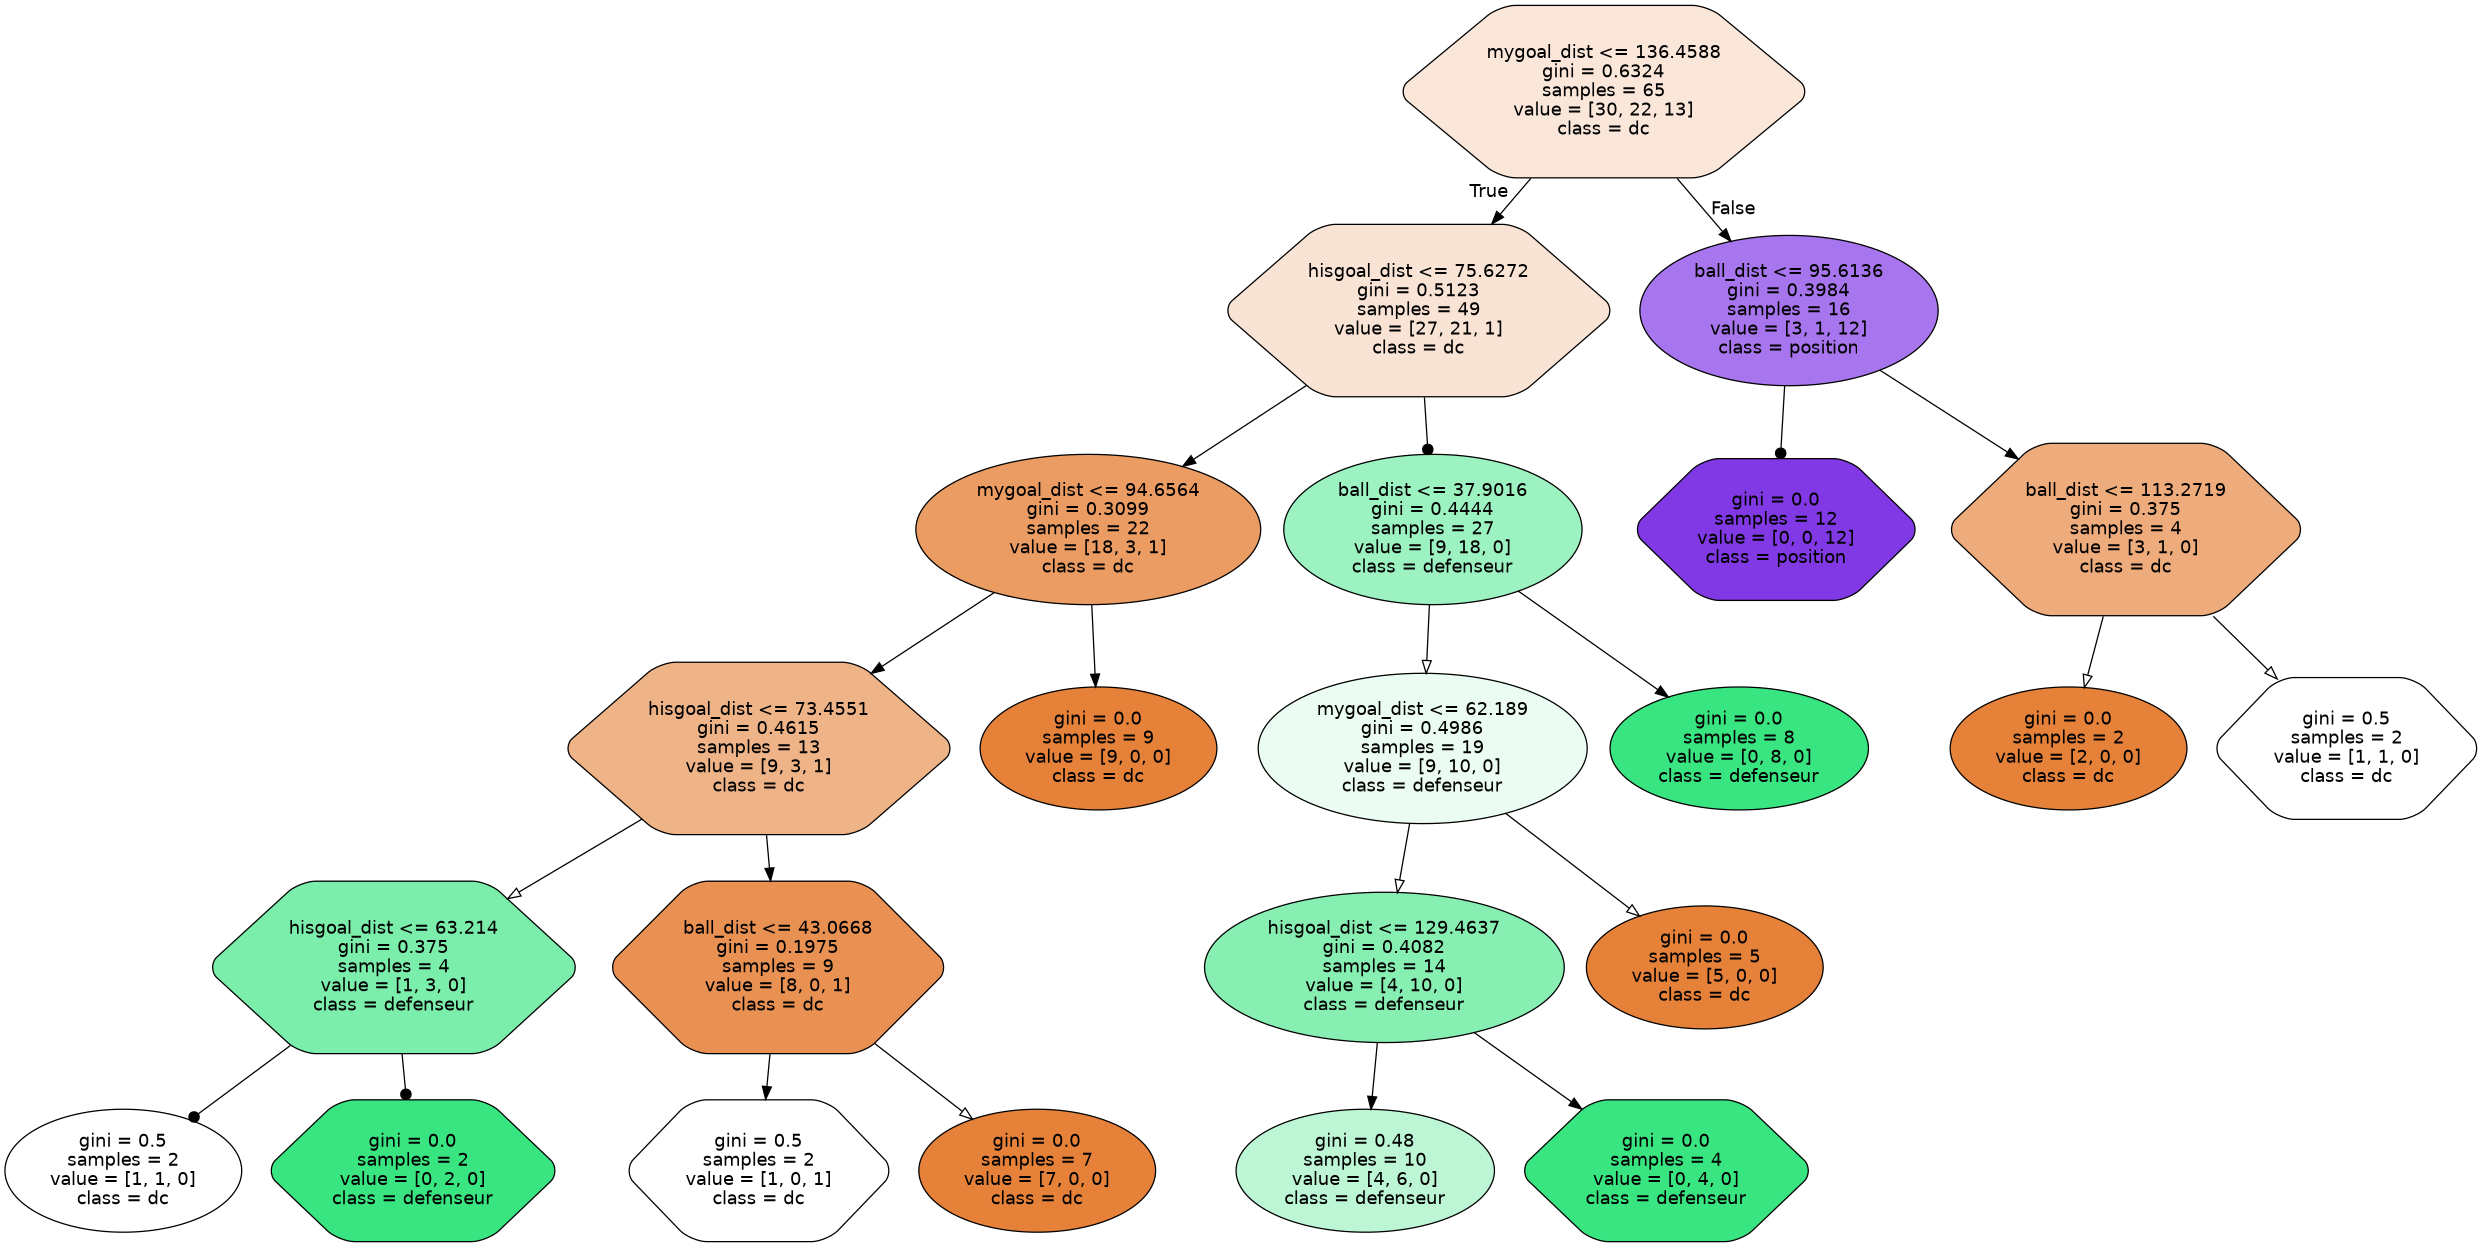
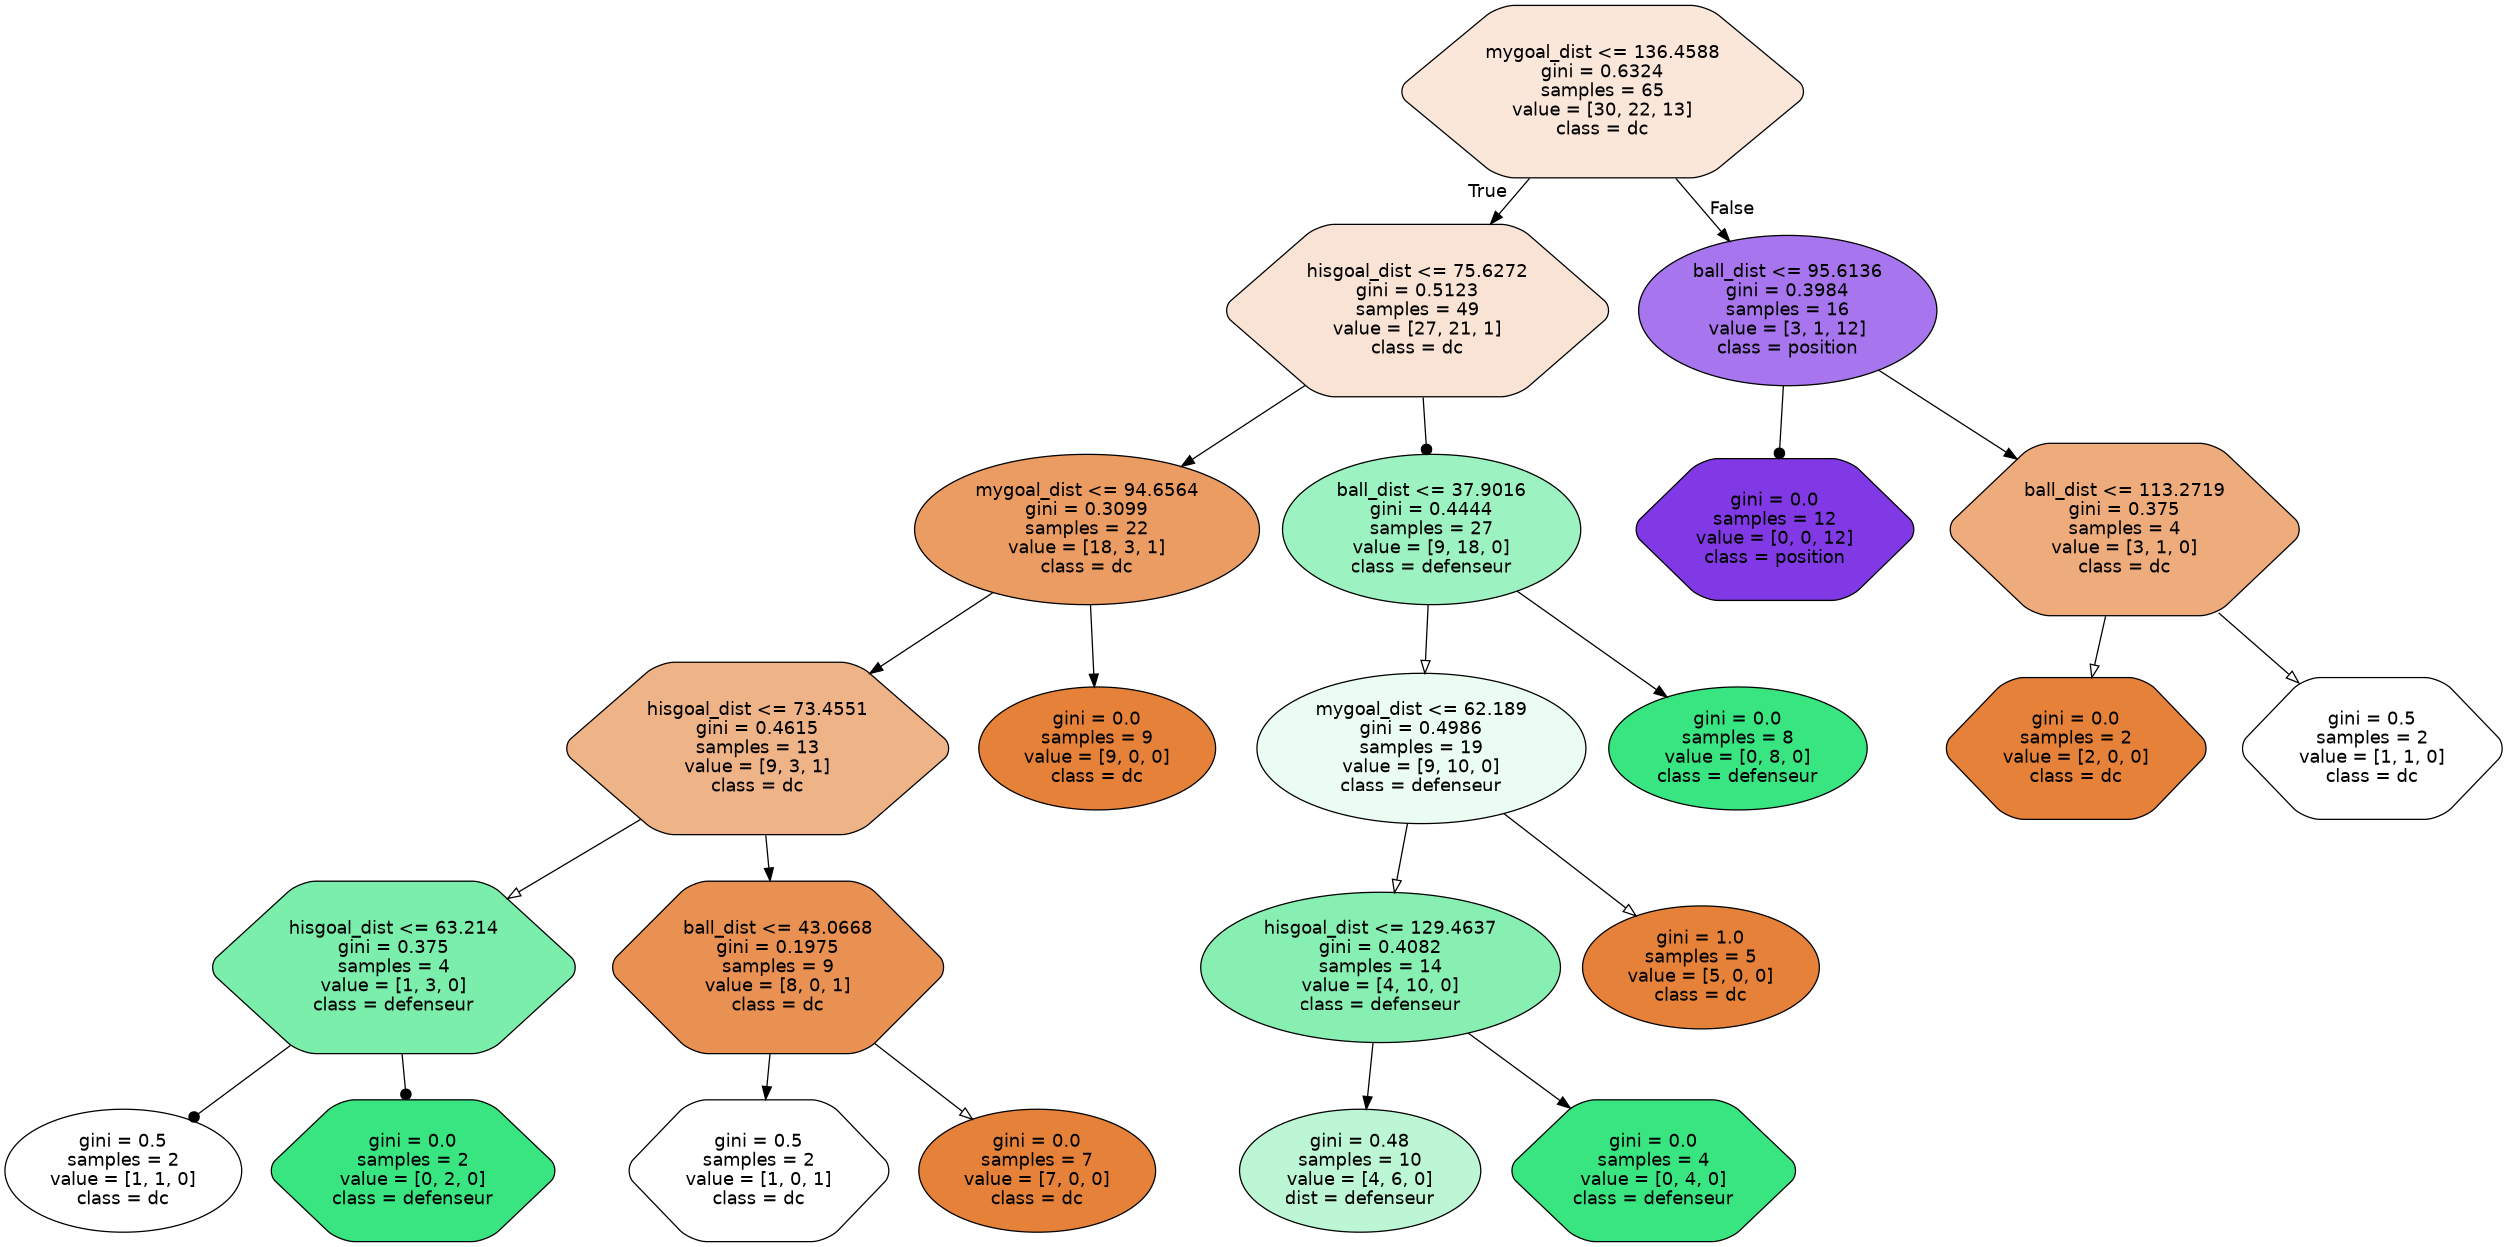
  digraph {
    node [color=black fillcolor="#e58139ff" fontname=helvetica shape=ellipse style="filled, rounded"]
    edge [arrowhead=normal fontname=helvetica]
    n1 [fillcolor="#e581392f" label="mygoal_dist <= 136.4588\ngini = 0.6324\nsamples = 65\nvalue = [30, 22, 13]\nclass = dc" shape=hexagon]
    n2 [fillcolor="#e5813937" label="hisgoal_dist <= 75.6272\ngini = 0.5123\nsamples = 49\nvalue = [27, 21, 1]\nclass = dc" shape=hexagon]
    n3 [fillcolor="#8139e5b1" label="ball_dist <= 95.6136\ngini = 0.3984\nsamples = 16\nvalue = [3, 1, 12]\nclass = position"]
    n4 [fillcolor="#e58139c9" label="mygoal_dist <= 94.6564\ngini = 0.3099\nsamples = 22\nvalue = [18, 3, 1]\nclass = dc"]
    n5 [fillcolor="#39e5817f" label="ball_dist <= 37.9016\ngini = 0.4444\nsamples = 27\nvalue = [9, 18, 0]\nclass = defenseur"]
    n6 [fillcolor="#8139e5ff" label="gini = 0.0\nsamples = 12\nvalue = [0, 0, 12]\nclass = position" shape=hexagon]
    n7 [fillcolor="#e58139aa" label="ball_dist <= 113.2719\ngini = 0.375\nsamples = 4\nvalue = [3, 1, 0]\nclass = dc" shape=hexagon]
    n8 [fillcolor="#e5813999" label="hisgoal_dist <= 73.4551\ngini = 0.4615\nsamples = 13\nvalue = [9, 3, 1]\nclass = dc" shape=hexagon]
    n9 [label="gini = 0.0\nsamples = 9\nvalue = [9, 0, 0]\nclass = dc"]
    n10 [fillcolor="#39e58119" label="mygoal_dist <= 62.189\ngini = 0.4986\nsamples = 19\nvalue = [9, 10, 0]\nclass = defenseur"]
    n11 [fillcolor="#39e581ff" label="gini = 0.0\nsamples = 8\nvalue = [0, 8, 0]\nclass = defenseur"]
    n12 [fillcolor="#39e581aa" label="hisgoal_dist <= 63.214\ngini = 0.375\nsamples = 4\nvalue = [1, 3, 0]\nclass = defenseur" shape=hexagon]
    n13 [fillcolor="#e58139df" label="ball_dist <= 43.0668\ngini = 0.1975\nsamples = 9\nvalue = [8, 0, 1]\nclass = dc" shape=hexagon]
    n14 [fillcolor="#e5813900" label="gini = 0.5\nsamples = 2\nvalue = [1, 1, 0]\nclass = dc"]
    n15 [fillcolor="#39e581ff" label="gini = 0.0\nsamples = 2\nvalue = [0, 2, 0]\nclass = defenseur" shape=hexagon]
    n16 [fillcolor="#e5813900" label="gini = 0.5\nsamples = 2\nvalue = [1, 0, 1]\nclass = dc" shape=hexagon]
    n17 [label="gini = 0.0\nsamples = 7\nvalue = [7, 0, 0]\nclass = dc"]
    n18 [fillcolor="#39e58199" label="hisgoal_dist <= 129.4637\ngini = 0.4082\nsamples = 14\nvalue = [4, 10, 0]\nclass = defenseur"]
-   n19 [label="gini = 0.0\nsamples = 5\nvalue = [5, 0, 0]\nclass = dc"]
-   n20 [fillcolor="#39e58155" label="gini = 0.48\nsamples = 10\nvalue = [4, 6, 0]\nclass = defenseur"]
+   n19 [label="gini = 1.0\nsamples = 5\nvalue = [5, 0, 0]\nclass = dc"]
+   n20 [fillcolor="#39e58155" label="gini = 0.48\nsamples = 10\nvalue = [4, 6, 0]\ndist = defenseur"]
    n21 [fillcolor="#39e581ff" label="gini = 0.0\nsamples = 4\nvalue = [0, 4, 0]\nclass = defenseur" shape=hexagon]
-   n22 [label="gini = 0.0\nsamples = 2\nvalue = [2, 0, 0]\nclass = dc"]
+   n22 [label="gini = 0.0\nsamples = 2\nvalue = [2, 0, 0]\nclass = dc" shape=hexagon]
    n23 [fillcolor="#e5813900" label="gini = 0.5\nsamples = 2\nvalue = [1, 1, 0]\nclass = dc" shape=hexagon]
    n1 -> n2 [headlabel=True labelangle=45 labeldistance=2.5]
    n1 -> n3 [headlabel=False labelangle=-45 labeldistance=2.5]
    n2 -> n4
    n2 -> n5 [arrowhead=dot]
    n3 -> n6 [arrowhead=dot]
    n3 -> n7
    n4 -> n8
    n4 -> n9
    n5 -> n10 [arrowhead=onormal]
    n5 -> n11
    n7 -> n22 [arrowhead=onormal]
    n7 -> n23 [arrowhead=onormal]
    n8 -> n12 [arrowhead=onormal]
    n8 -> n13
    n10 -> n18 [arrowhead=onormal]
    n10 -> n19 [arrowhead=onormal]
    n12 -> n14 [arrowhead=dot]
    n12 -> n15 [arrowhead=dot]
    n13 -> n16
    n13 -> n17 [arrowhead=onormal]
    n18 -> n20
    n18 -> n21
  }
